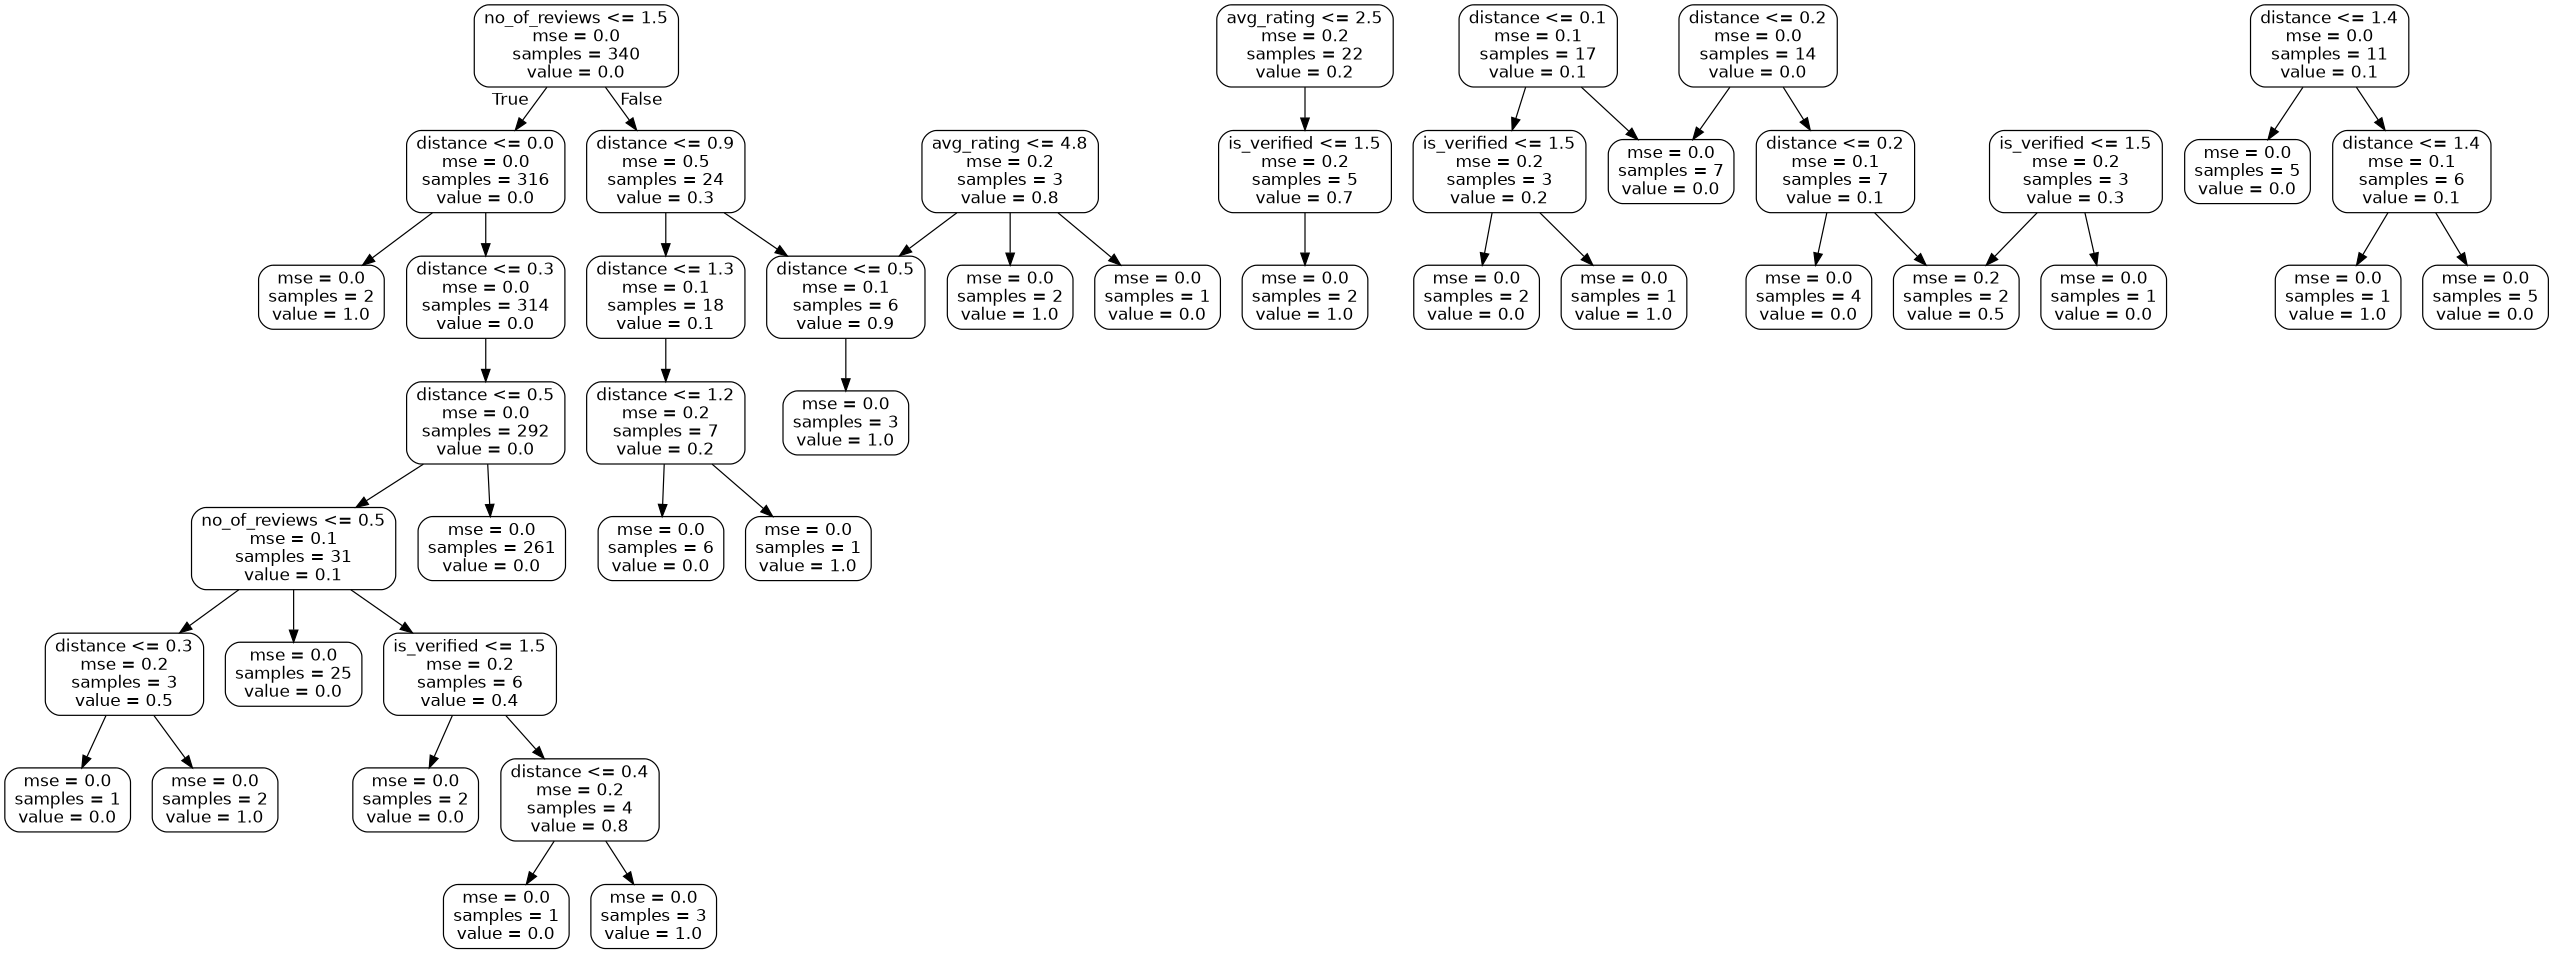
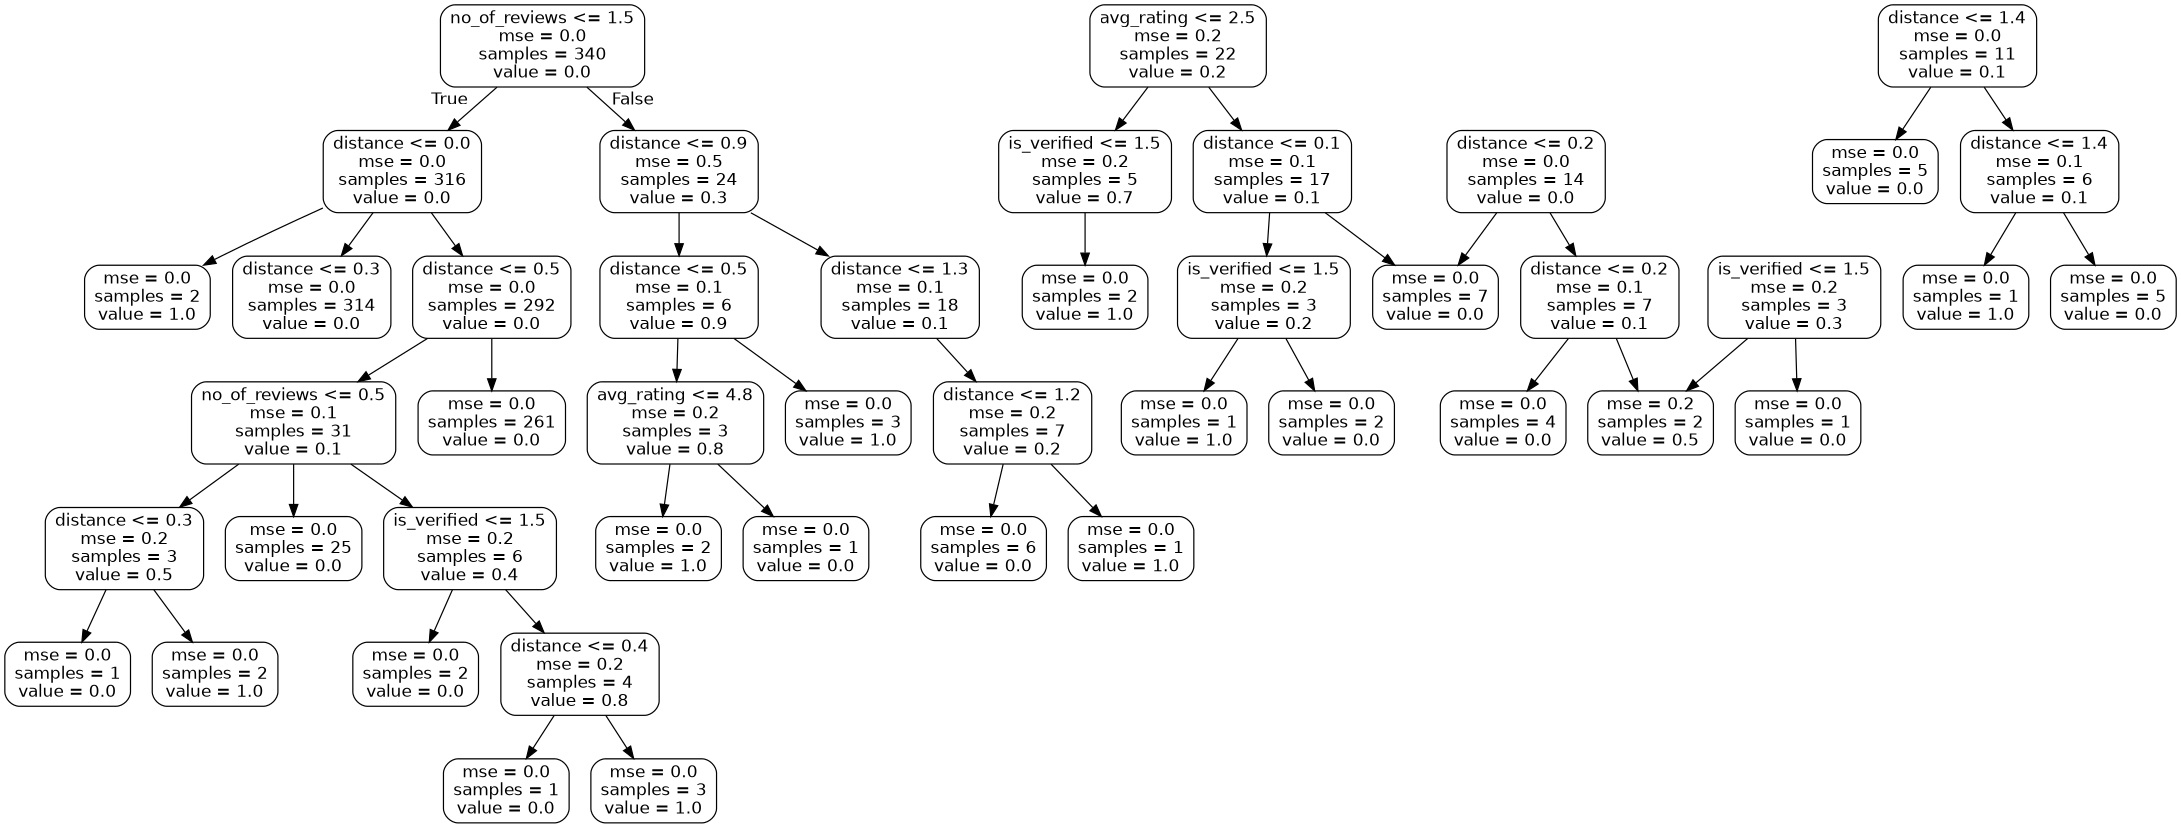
  digraph {
    node [color=black fontname=helvetica shape=box style=rounded]
    edge [fontname=helvetica]
    n1 [label="no_of_reviews <= 1.5\nmse = 0.0\nsamples = 340\nvalue = 0.0"]
    n2 [label="distance <= 0.0\nmse = 0.0\nsamples = 316\nvalue = 0.0"]
    n3 [label="distance <= 0.9\nmse = 0.5\nsamples = 24\nvalue = 0.3"]
    n4 [label="mse = 0.0\nsamples = 2\nvalue = 1.0"]
    n5 [label="distance <= 0.3\nmse = 0.0\nsamples = 314\nvalue = 0.0"]
    n6 [label="distance <= 0.5\nmse = 0.1\nsamples = 6\nvalue = 0.9"]
    n7 [label="distance <= 1.3\nmse = 0.1\nsamples = 18\nvalue = 0.1"]
    n8 [label="distance <= 0.5\nmse = 0.0\nsamples = 292\nvalue = 0.0"]
    n9 [label="avg_rating <= 2.5\nmse = 0.2\nsamples = 22\nvalue = 0.2"]
    n10 [label="distance <= 0.1\nmse = 0.1\nsamples = 17\nvalue = 0.1"]
    n11 [label="is_verified <= 1.5\nmse = 0.2\nsamples = 5\nvalue = 0.7"]
    n12 [label="no_of_reviews <= 0.5\nmse = 0.1\nsamples = 31\nvalue = 0.1"]
    n13 [label="mse = 0.0\nsamples = 261\nvalue = 0.0"]
    n14 [label="is_verified <= 1.5\nmse = 0.2\nsamples = 3\nvalue = 0.2"]
    n15 [label="mse = 0.0\nsamples = 7\nvalue = 0.0"]
    n16 [label="mse = 0.0\nsamples = 2\nvalue = 1.0"]
    n17 [label="mse = 0.0\nsamples = 2\nvalue = 0.0"]
    n18 [label="mse = 0.0\nsamples = 1\nvalue = 1.0"]
    n19 [label="distance <= 0.2\nmse = 0.0\nsamples = 14\nvalue = 0.0"]
    n20 [label="distance <= 0.2\nmse = 0.1\nsamples = 7\nvalue = 0.1"]
    n21 [label="mse = 0.0\nsamples = 4\nvalue = 0.0"]
    n22 [label="mse = 0.2\nsamples = 2\nvalue = 0.5"]
    n23 [label="is_verified <= 1.5\nmse = 0.2\nsamples = 3\nvalue = 0.3"]
    n24 [label="mse = 0.0\nsamples = 1\nvalue = 0.0"]
    n25 [label="distance <= 0.3\nmse = 0.2\nsamples = 3\nvalue = 0.5"]
    n26 [label="mse = 0.0\nsamples = 1\nvalue = 0.0"]
    n27 [label="mse = 0.0\nsamples = 2\nvalue = 1.0"]
    n28 [label="mse = 0.0\nsamples = 25\nvalue = 0.0"]
    n29 [label="is_verified <= 1.5\nmse = 0.2\nsamples = 6\nvalue = 0.4"]
    n30 [label="mse = 0.0\nsamples = 2\nvalue = 0.0"]
    n31 [label="distance <= 0.4\nmse = 0.2\nsamples = 4\nvalue = 0.8"]
    n32 [label="mse = 0.0\nsamples = 1\nvalue = 0.0"]
    n33 [label="mse = 0.0\nsamples = 3\nvalue = 1.0"]
    n34 [label="avg_rating <= 4.8\nmse = 0.2\nsamples = 3\nvalue = 0.8"]
    n35 [label="mse = 0.0\nsamples = 3\nvalue = 1.0"]
    n36 [label="distance <= 1.2\nmse = 0.2\nsamples = 7\nvalue = 0.2"]
    n37 [label="mse = 0.0\nsamples = 2\nvalue = 1.0"]
    n38 [label="mse = 0.0\nsamples = 1\nvalue = 0.0"]
    n39 [label="mse = 0.0\nsamples = 6\nvalue = 0.0"]
    n40 [label="mse = 0.0\nsamples = 1\nvalue = 1.0"]
    n41 [label="distance <= 1.4\nmse = 0.0\nsamples = 11\nvalue = 0.1"]
    n42 [label="mse = 0.0\nsamples = 5\nvalue = 0.0"]
    n43 [label="distance <= 1.4\nmse = 0.1\nsamples = 6\nvalue = 0.1"]
    n44 [label="mse = 0.0\nsamples = 1\nvalue = 1.0"]
    n45 [label="mse = 0.0\nsamples = 5\nvalue = 0.0"]
    n1 -> n2 [headlabel=True labelangle=45 labeldistance=2.5]
    n1 -> n3 [headlabel=False labelangle=-45 labeldistance=2.5]
    n2 -> n4
    n2 -> n5
    n3 -> n6
    n3 -> n7
-   n5 -> n8
-   n34 -> n6
+   n2 -> n8
+   n6 -> n34
    n6 -> n35
    n7 -> n36
    n8 -> n12
    n8 -> n13
+   n9 -> n10
    n9 -> n11
    n10 -> n14
    n10 -> n15
    n11 -> n16
    n12 -> n25
    n12 -> n28
    n12 -> n29
    n14 -> n17
    n14 -> n18
    n19 -> n15
    n19 -> n20
    n20 -> n21
    n20 -> n22
    n23 -> n22
    n23 -> n24
    n25 -> n26
    n25 -> n27
    n29 -> n30
    n29 -> n31
    n31 -> n32
    n31 -> n33
    n34 -> n37
    n34 -> n38
    n36 -> n39
    n36 -> n40
    n41 -> n42
    n41 -> n43
    n43 -> n44
    n43 -> n45
  }
